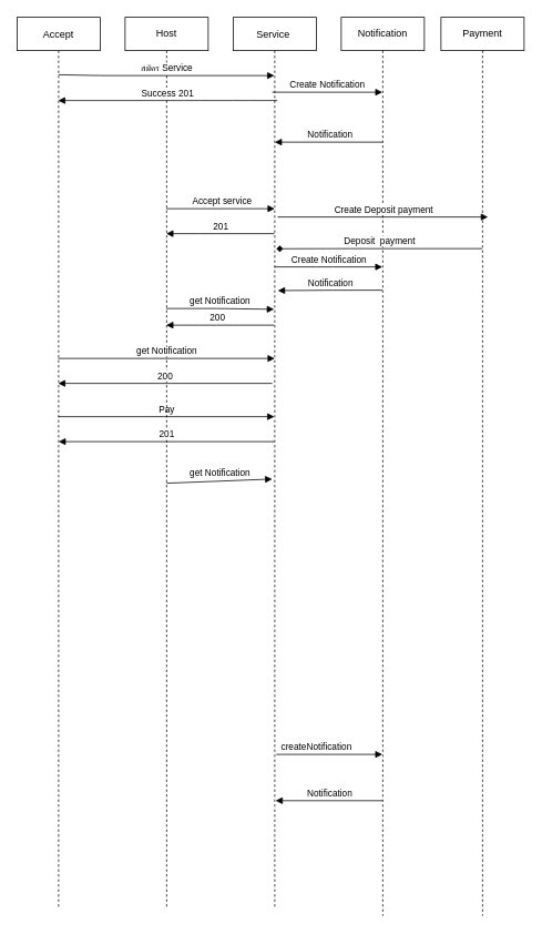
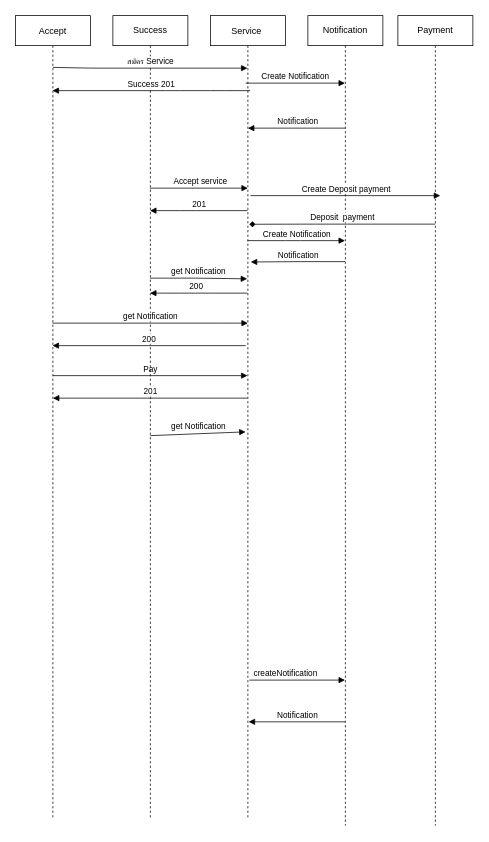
  <mxCell id="0" />
  <mxCell id="1" parent="0" />
  <mxCell id="2" value="Accept" style="shape=umlLifeline;perimeter=lifelinePerimeter;container=1;collapsible=0;recursiveResize=0;rounded=0;shadow=0;strokeWidth=1;" parent="1" vertex="1"><mxGeometry x="20" y="20" width="100" height="1070" as="geometry" /></mxCell>
  <mxCell id="3" value="Pay" style="html=1;verticalAlign=bottom;endArrow=block;" edge="1" parent="2" target="4"><mxGeometry width="80" relative="1" as="geometry"><mxPoint x="50" y="480" as="sourcePoint" /><mxPoint x="130" y="480" as="targetPoint" /></mxGeometry></mxCell>
  <mxCell id="4" value="Service " style="shape=umlLifeline;perimeter=lifelinePerimeter;container=1;collapsible=0;recursiveResize=0;rounded=0;shadow=0;strokeWidth=1;" parent="1" vertex="1"><mxGeometry x="280" y="20" width="100" height="1070" as="geometry" /></mxCell>
  <mxCell id="5" value="Payment" style="shape=umlLifeline;perimeter=lifelinePerimeter;whiteSpace=wrap;html=1;container=1;collapsible=0;recursiveResize=0;outlineConnect=0;" vertex="1" parent="1"><mxGeometry x="530" y="20" width="100" height="1080" as="geometry" /></mxCell>
  <mxCell id="6" value="Notification" style="shape=umlLifeline;perimeter=lifelinePerimeter;whiteSpace=wrap;html=1;container=1;collapsible=0;recursiveResize=0;outlineConnect=0;" vertex="1" parent="1"><mxGeometry x="410" y="20" width="100" height="1080" as="geometry" /></mxCell>
- <mxCell id="7" value="Host" style="shape=umlLifeline;perimeter=lifelinePerimeter;whiteSpace=wrap;html=1;container=1;collapsible=0;recursiveResize=0;outlineConnect=0;" vertex="1" parent="1"><mxGeometry x="150" y="20" width="100" height="1070" as="geometry" /></mxCell>
+ <mxCell id="7" value="Success" style="shape=umlLifeline;perimeter=lifelinePerimeter;whiteSpace=wrap;html=1;container=1;collapsible=0;recursiveResize=0;outlineConnect=0;" vertex="1" parent="1"><mxGeometry x="150" y="20" width="100" height="1070" as="geometry" /></mxCell>
  <mxCell id="8" value="get Notification" style="html=1;verticalAlign=bottom;endArrow=block;" edge="1" parent="7"><mxGeometry width="80" relative="1" as="geometry"><mxPoint x="50" y="560" as="sourcePoint" /><mxPoint x="177" y="555" as="targetPoint" /></mxGeometry></mxCell>
  <mxCell id="9" value="สมัคร Service" style="html=1;verticalAlign=bottom;endArrow=block;" edge="1" parent="1" target="4"><mxGeometry width="80" relative="1" as="geometry"><mxPoint x="70" y="89" as="sourcePoint" /><mxPoint x="190" y="90" as="targetPoint" /><Array as="points"><mxPoint x="120" y="90" /></Array></mxGeometry></mxCell>
  <mxCell id="10" value="Success 201" style="html=1;verticalAlign=bottom;endArrow=block;" edge="1" parent="1" target="2"><mxGeometry width="80" relative="1" as="geometry"><mxPoint x="333" y="120" as="sourcePoint" /><mxPoint x="320" y="140" as="targetPoint" /><Array as="points"><mxPoint x="290" y="120" /><mxPoint x="230" y="120" /></Array></mxGeometry></mxCell>
  <mxCell id="11" value="Create Notification" style="html=1;verticalAlign=bottom;endArrow=block;" edge="1" parent="1" target="6"><mxGeometry width="80" relative="1" as="geometry"><mxPoint x="327" y="110" as="sourcePoint" /><mxPoint x="440" y="150" as="targetPoint" /></mxGeometry></mxCell>
  <mxCell id="12" value="&amp;nbsp;Notification" style="html=1;verticalAlign=bottom;endArrow=block;" edge="1" parent="1" source="6"><mxGeometry width="80" relative="1" as="geometry"><mxPoint x="390" y="170" as="sourcePoint" /><mxPoint x="330" y="170" as="targetPoint" /><Array as="points"><mxPoint x="400" y="170" /></Array></mxGeometry></mxCell>
  <mxCell id="13" value="&amp;nbsp;Accept service" style="html=1;verticalAlign=bottom;endArrow=block;" edge="1" parent="1" source="7"><mxGeometry width="80" relative="1" as="geometry"><mxPoint x="250" y="250" as="sourcePoint" /><mxPoint x="330" y="250" as="targetPoint" /></mxGeometry></mxCell>
  <mxCell id="14" value="201" style="html=1;verticalAlign=bottom;endArrow=block;" edge="1" parent="1" source="4" target="7"><mxGeometry width="80" relative="1" as="geometry"><mxPoint x="190" y="380" as="sourcePoint" /><mxPoint x="270" y="380" as="targetPoint" /><Array as="points"><mxPoint x="250" y="280" /></Array></mxGeometry></mxCell>
  <mxCell id="15" value="Create Notification" style="html=1;verticalAlign=bottom;endArrow=block;" edge="1" parent="1" source="4" target="6"><mxGeometry width="80" relative="1" as="geometry"><mxPoint x="350" y="260" as="sourcePoint" /><mxPoint x="430" y="260" as="targetPoint" /><Array as="points"><mxPoint x="390" y="320" /></Array></mxGeometry></mxCell>
  <mxCell id="16" value="Notification" style="html=1;verticalAlign=bottom;endArrow=block;entryX=0.538;entryY=0.307;entryDx=0;entryDy=0;entryPerimeter=0;" edge="1" parent="1" source="6" target="4"><mxGeometry width="80" relative="1" as="geometry"><mxPoint x="300" y="350" as="sourcePoint" /><mxPoint x="380" y="350" as="targetPoint" /><Array as="points"><mxPoint x="400" y="348" /></Array></mxGeometry></mxCell>
  <mxCell id="17" value="Create Deposit payment" style="html=1;verticalAlign=bottom;endArrow=block;" edge="1" parent="1"><mxGeometry width="80" relative="1" as="geometry"><mxPoint x="333.5" y="260" as="sourcePoint" /><mxPoint x="586.5" y="260" as="targetPoint" /></mxGeometry></mxCell>
  <mxCell id="18" value="Deposit&amp;nbsp; payment" style="html=1;verticalAlign=bottom;endArrow=diamond;entryX=0.519;entryY=0.26;entryDx=0;entryDy=0;entryPerimeter=0;" edge="1" parent="1" source="5" target="4"><mxGeometry width="80" relative="1" as="geometry"><mxPoint x="370" y="390" as="sourcePoint" /><mxPoint x="450" y="390" as="targetPoint" /><Array as="points"><mxPoint x="450" y="298" /><mxPoint x="410" y="298" /></Array></mxGeometry></mxCell>
  <mxCell id="19" value="get Notification" style="html=1;verticalAlign=bottom;endArrow=block;entryX=0.491;entryY=0.328;entryDx=0;entryDy=0;entryPerimeter=0;" edge="1" parent="1" source="7" target="4"><mxGeometry width="80" relative="1" as="geometry"><mxPoint x="230" y="200" as="sourcePoint" /><mxPoint x="310" y="200" as="targetPoint" /><Array as="points"><mxPoint x="260" y="370" /></Array></mxGeometry></mxCell>
  <mxCell id="20" value="200" style="html=1;verticalAlign=bottom;endArrow=block;" edge="1" parent="1" source="4" target="7"><mxGeometry x="0.068" width="80" relative="1" as="geometry"><mxPoint x="220" y="330" as="sourcePoint" /><mxPoint x="300" y="330" as="targetPoint" /><Array as="points"><mxPoint x="270" y="390" /><mxPoint x="230" y="390" /></Array><mxPoint as="offset" /></mxGeometry></mxCell>
  <mxCell id="21" value="get Notification" style="html=1;verticalAlign=bottom;endArrow=block;" edge="1" parent="1" source="2"><mxGeometry width="80" relative="1" as="geometry"><mxPoint x="250" y="420" as="sourcePoint" /><mxPoint x="330" y="430" as="targetPoint" /><Array as="points"><mxPoint x="300" y="430" /></Array></mxGeometry></mxCell>
  <mxCell id="22" value="200" style="html=1;verticalAlign=bottom;endArrow=block;" edge="1" parent="1" target="2"><mxGeometry width="80" relative="1" as="geometry"><mxPoint x="327" y="460" as="sourcePoint" /><mxPoint x="300" y="460" as="targetPoint" /></mxGeometry></mxCell>
  <mxCell id="23" value="201" style="html=1;verticalAlign=bottom;endArrow=block;" edge="1" parent="1" source="4"><mxGeometry width="80" relative="1" as="geometry"><mxPoint x="110" y="560" as="sourcePoint" /><mxPoint x="70" y="530" as="targetPoint" /></mxGeometry></mxCell>
  <mxCell id="24" value="createNotification" style="html=1;verticalAlign=bottom;endArrow=block;exitX=0.519;exitY=0.828;exitDx=0;exitDy=0;exitPerimeter=0;" edge="1" parent="1" source="4" target="6"><mxGeometry x="-0.246" width="80" relative="1" as="geometry"><mxPoint x="360" y="520" as="sourcePoint" /><mxPoint x="440" y="520" as="targetPoint" /><mxPoint as="offset" /></mxGeometry></mxCell>
  <mxCell id="25" value="Notification" style="html=1;verticalAlign=bottom;endArrow=block;entryX=0.51;entryY=0.88;entryDx=0;entryDy=0;entryPerimeter=0;" edge="1" parent="1" source="6" target="4"><mxGeometry width="80" relative="1" as="geometry"><mxPoint x="360" y="550" as="sourcePoint" /><mxPoint x="440" y="550" as="targetPoint" /></mxGeometry></mxCell>
